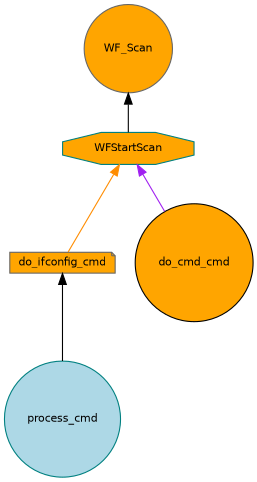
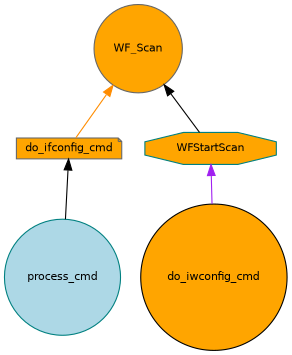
  digraph {
    rankdir=TB
    node [color=gray40 fillcolor=orange fontname=Helvetica fontsize=10 shape=circle style=filled]
    edge [color=black dir=back fontname=Helvetica fontsize=10 labelfontname=Helvetica labelfontsize=10 style=solid]
    n1 [fontcolor=black height=0.2 label=WF_Scan width=0.4]
    n2 [height=0.2 label=do_ifconfig_cmd shape=note width=0.4]
    n3 [color=teal height=0.2 label=WFStartScan shape=octagon width=0.4]
    n4 [color=teal fillcolor=lightblue height=0.2 label=process_cmd width=0.4]
-   n5 [color=black height=0.2 label=do_cmd_cmd width=0.4]
-   n3 -> n2 [color=darkorange]
+   n5 [color=black height=0.2 label=do_iwconfig_cmd width=0.4]
+   n1 -> n2 [color=darkorange]
    n1 -> n3
    n2 -> n4
    n3 -> n5 [color=purple]
  }
